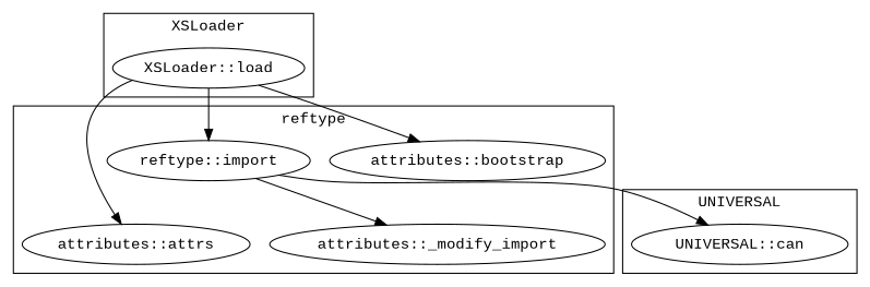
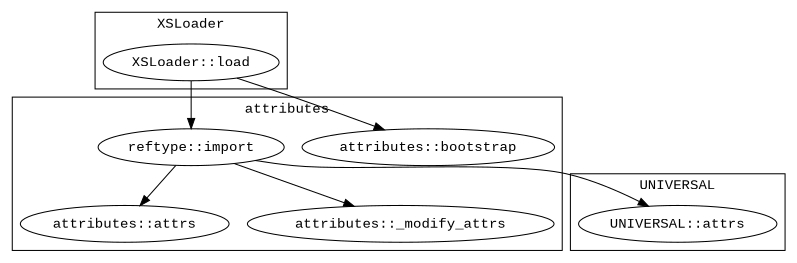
  digraph {
    fontname="Liberation Mono"
    node [fontname="Liberation Mono"]
    edge [fontname="Liberation Mono"]
    "XSLoader::load"
    "attributes::bootstrap"
    n3 [label="attributes::attrs"]
-   "attributes::_modify_attrs" [label="attributes::_modify_import"]
+   "attributes::_modify_attrs"
    n5 [label="reftype::import"]
-   "UNIVERSAL::can"
+   "UNIVERSAL::can" [label="UNIVERSAL::attrs"]
    subgraph cluster_1 {
      label=XSLoader
      "XSLoader::load"
    }
    subgraph cluster_2 {
-     label=reftype
+     label=attributes
      "attributes::bootstrap"
      n3
      "attributes::_modify_attrs"
      n5
    }
    subgraph cluster_3 {
      label=UNIVERSAL
      "UNIVERSAL::can"
    }
    "XSLoader::load" -> "attributes::bootstrap"
    "XSLoader::load" -> n5
-   "XSLoader::load" -> n3
+   n5 -> n3
    n5 -> "attributes::_modify_attrs"
    n5 -> "UNIVERSAL::can"
  }
